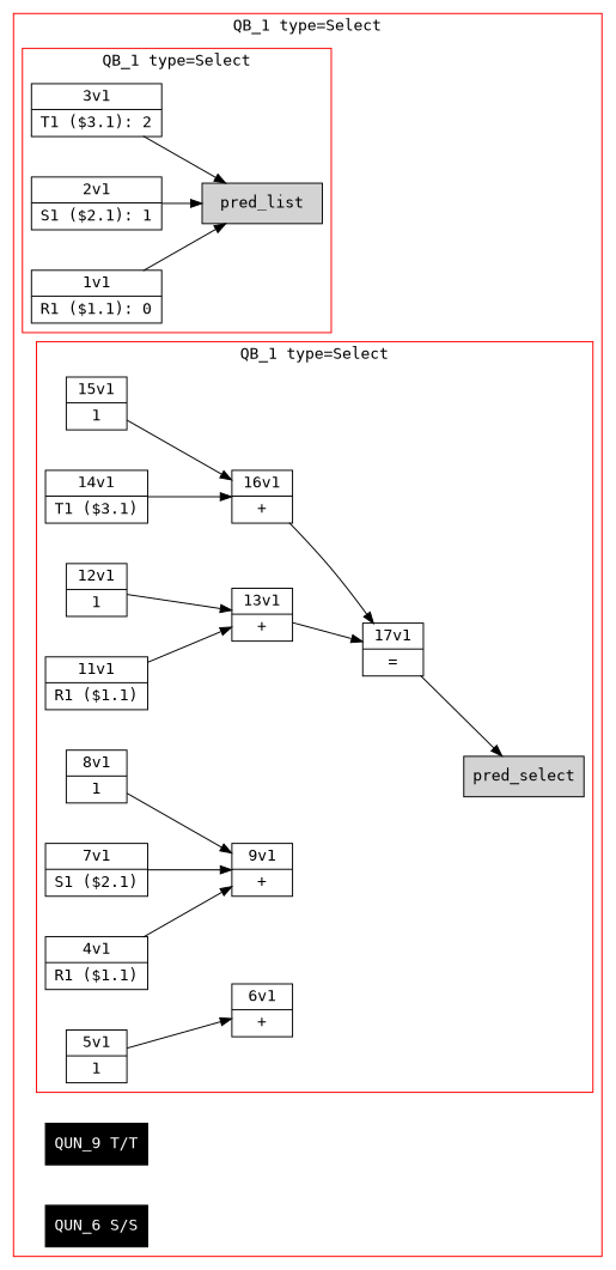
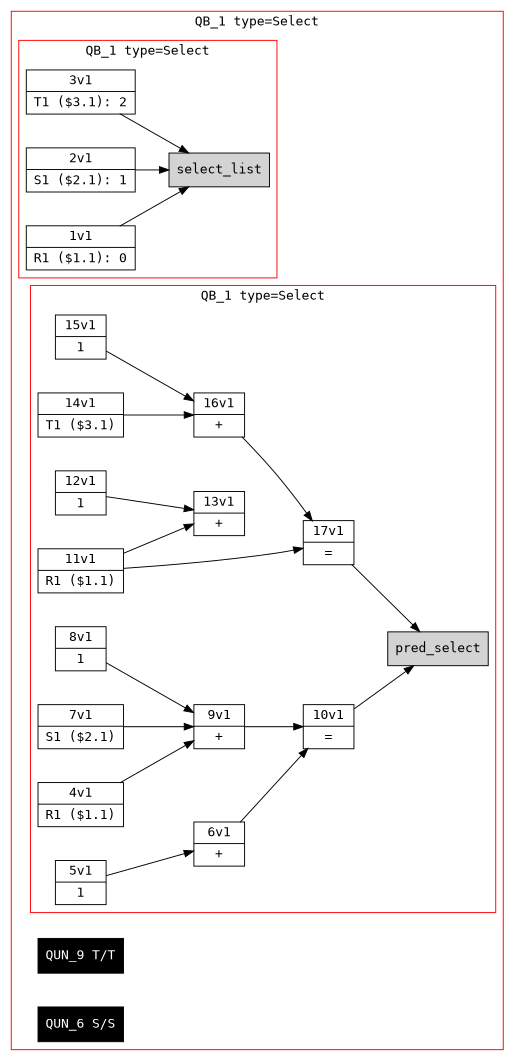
  digraph {
    fontname="DejaVu Sans Mono"
    nodesep=0.5
    ordering=in
    rankdir=LR
    node [fontname="DejaVu Sans Mono" shape=record]
    edge [fontname="DejaVu Sans Mono"]
-   n1 [label=pred_list shape=box style=filled]
+   n1 [label=select_list shape=box style=filled]
    n2 [label="1v1|R1 ($1.1): 0"]
    n3 [label="2v1|S1 ($2.1): 1"]
    n4 [label="3v1|T1 ($3.1): 2"]
+   n5 [label="10v1|="]
    n6 [label=pred_select shape=box style=filled]
    n7 [label="6v1|+"]
    n8 [label="4v1|R1 ($1.1)"]
    n9 [label="5v1|1"]
    n10 [label="9v1|+"]
    n11 [label="7v1|S1 ($2.1)"]
    n12 [label="8v1|1"]
    n13 [label="17v1|="]
    n14 [label="13v1|+"]
    n15 [label="11v1|R1 ($1.1)"]
    n16 [label="12v1|1"]
    n17 [label="16v1|+"]
    n18 [label="14v1|T1 ($3.1)"]
    n19 [label="15v1|1"]
    n20 [fillcolor=black fontcolor=white label="QUN_9 T/T" style=filled]
    n21 [fillcolor=black fontcolor=white label="QUN_6 S/S" style=filled]
    subgraph cluster_1 {
      color=red
      label="QB_1 type=Select"
      n20
      n21
      subgraph cluster_2 {
        color=red
        label="QB_1 type=Select"
        n1
        n2
        n3
        n4
      }
      subgraph cluster_3 {
        color=red
        label="QB_1 type=Select"
+       n5
        n6
        n7
        n8
        n9
        n10
        n11
        n12
        n13
        n14
        n15
        n16
        n17
        n18
        n19
      }
    }
    n2 -> n1
    n3 -> n1
    n4 -> n1
+   n5 -> n6
+   n7 -> n5
    n8 -> n10
    n9 -> n7
+   n10 -> n5
    n11 -> n10
    n12 -> n10
    n13 -> n6
-   n14 -> n13
+   n15 -> n13
    n15 -> n14
    n16 -> n14
    n17 -> n13
    n18 -> n17
    n19 -> n17
  }
